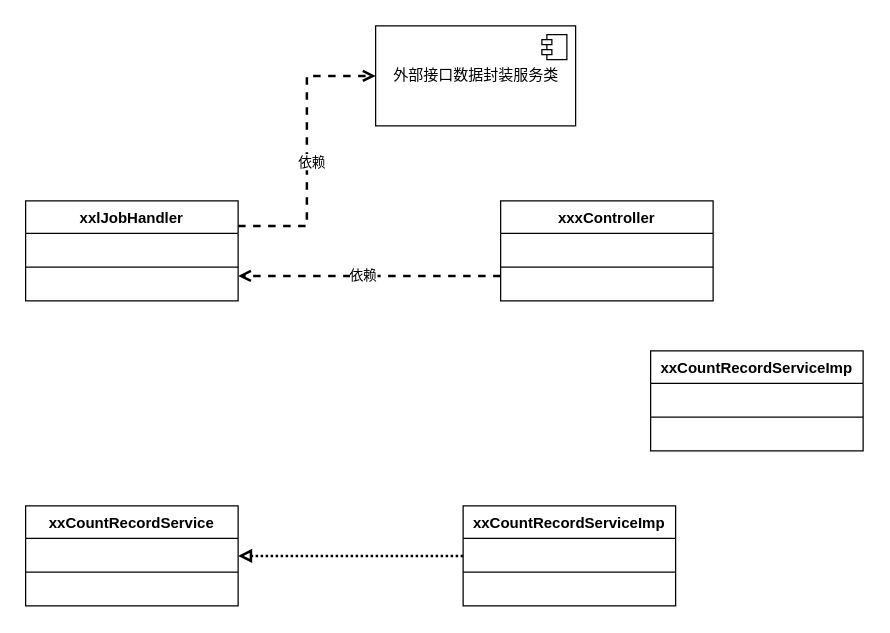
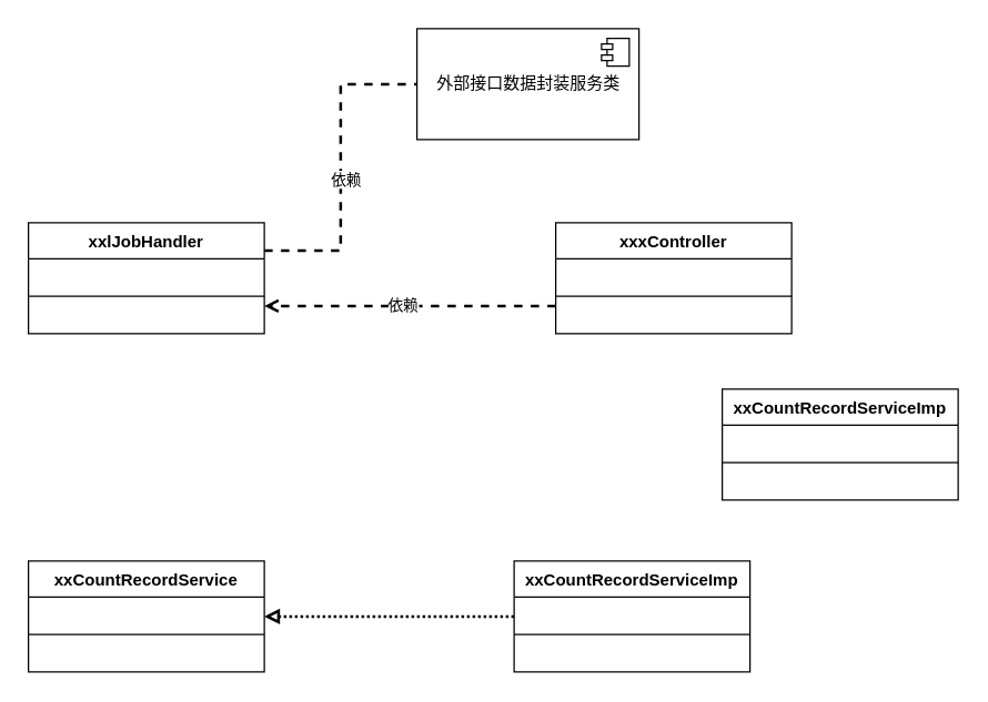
  <mxCell id="0" />
  <mxCell id="1" parent="0" />
- <mxCell id="2" style="edgeStyle=orthogonalEdgeStyle;rounded=0;orthogonalLoop=1;jettySize=auto;html=1;exitX=1;exitY=0.25;exitDx=0;exitDy=0;entryX=0;entryY=0.5;entryDx=0;entryDy=0;dashed=1;endArrow=open;endFill=0;strokeWidth=2;" edge="1" parent="1" source="4" target="17"><mxGeometry relative="1" as="geometry" /></mxCell>
+ <mxCell id="2" style="edgeStyle=orthogonalEdgeStyle;rounded=0;orthogonalLoop=1;jettySize=auto;html=1;exitX=1;exitY=0.25;exitDx=0;exitDy=0;entryX=0;entryY=0.5;entryDx=0;entryDy=0;dashed=1;endArrow=none;endFill=0;strokeWidth=2;" edge="1" parent="1" source="4" target="17"><mxGeometry relative="1" as="geometry" /></mxCell>
  <mxCell id="3" value="依赖" style="edgeLabel;html=1;align=center;verticalAlign=middle;resizable=0;points=[];" vertex="1" connectable="0" parent="2"><mxGeometry x="-0.07" y="-3" relative="1" as="geometry"><mxPoint as="offset" /></mxGeometry></mxCell>
  <mxCell id="4" value="xxlJobHandler" style="swimlane;fontStyle=1;align=center;verticalAlign=top;childLayout=stackLayout;horizontal=1;startSize=26;horizontalStack=0;resizeParent=1;resizeParentMax=0;resizeLast=0;collapsible=1;marginBottom=0;" vertex="1" parent="1"><mxGeometry x="20" y="160" width="170" height="80" as="geometry"><mxRectangle x="120" y="270" width="120" height="26" as="alternateBounds" /></mxGeometry></mxCell>
  <mxCell id="5" value="" style="line;strokeWidth=1;fillColor=none;align=left;verticalAlign=middle;spacingTop=-1;spacingLeft=3;spacingRight=3;rotatable=0;labelPosition=right;points=[];portConstraint=eastwest;" vertex="1" parent="4"><mxGeometry y="26" width="170" height="54" as="geometry" /></mxCell>
  <mxCell id="6" style="edgeStyle=orthogonalEdgeStyle;rounded=0;orthogonalLoop=1;jettySize=auto;html=1;dashed=1;endArrow=open;endFill=0;entryX=1;entryY=0.75;entryDx=0;entryDy=0;strokeColor=default;strokeWidth=2;" edge="1" parent="1" source="12" target="4"><mxGeometry relative="1" as="geometry"><mxPoint x="380" y="230" as="sourcePoint" /><mxPoint x="200" y="230" as="targetPoint" /><Array as="points"><mxPoint x="420" y="220" /><mxPoint x="420" y="220" /></Array></mxGeometry></mxCell>
  <mxCell id="7" value="依赖" style="edgeLabel;html=1;align=center;verticalAlign=middle;resizable=0;points=[];" vertex="1" connectable="0" parent="6"><mxGeometry x="0.057" y="-1" relative="1" as="geometry"><mxPoint as="offset" /></mxGeometry></mxCell>
  <mxCell id="8" style="edgeStyle=orthogonalEdgeStyle;rounded=0;orthogonalLoop=1;jettySize=auto;html=1;exitX=0;exitY=0.5;exitDx=0;exitDy=0;entryX=1;entryY=0.5;entryDx=0;entryDy=0;dashed=1;endArrow=block;endFill=0;strokeColor=default;strokeWidth=2;dashPattern=1 1;" edge="1" parent="1" source="9" target="13"><mxGeometry relative="1" as="geometry" /></mxCell>
  <mxCell id="9" value="xxCountRecordServiceImp&#10;" style="swimlane;fontStyle=1;align=center;verticalAlign=top;childLayout=stackLayout;horizontal=1;startSize=26;horizontalStack=0;resizeParent=1;resizeParentMax=0;resizeLast=0;collapsible=1;marginBottom=0;" vertex="1" parent="1"><mxGeometry x="370" y="404" width="170" height="80" as="geometry"><mxRectangle x="120" y="270" width="120" height="26" as="alternateBounds" /></mxGeometry></mxCell>
  <mxCell id="10" value="" style="line;strokeWidth=1;fillColor=none;align=left;verticalAlign=middle;spacingTop=-1;spacingLeft=3;spacingRight=3;rotatable=0;labelPosition=right;points=[];portConstraint=eastwest;" vertex="1" parent="9"><mxGeometry y="26" width="170" height="54" as="geometry" /></mxCell>
  <mxCell id="11" value="xxxController&#10;" style="swimlane;fontStyle=1;align=center;verticalAlign=top;childLayout=stackLayout;horizontal=1;startSize=26;horizontalStack=0;resizeParent=1;resizeParentMax=0;resizeLast=0;collapsible=1;marginBottom=0;" vertex="1" parent="1"><mxGeometry x="400" y="160" width="170" height="80" as="geometry"><mxRectangle x="120" y="270" width="120" height="26" as="alternateBounds" /></mxGeometry></mxCell>
  <mxCell id="12" value="" style="line;strokeWidth=1;fillColor=none;align=left;verticalAlign=middle;spacingTop=-1;spacingLeft=3;spacingRight=3;rotatable=0;labelPosition=right;points=[];portConstraint=eastwest;" vertex="1" parent="11"><mxGeometry y="26" width="170" height="54" as="geometry" /></mxCell>
  <mxCell id="13" value="xxCountRecordService&#10;" style="swimlane;fontStyle=1;align=center;verticalAlign=top;childLayout=stackLayout;horizontal=1;startSize=26;horizontalStack=0;resizeParent=1;resizeParentMax=0;resizeLast=0;collapsible=1;marginBottom=0;" vertex="1" parent="1"><mxGeometry x="20" y="404" width="170" height="80" as="geometry"><mxRectangle x="120" y="270" width="120" height="26" as="alternateBounds" /></mxGeometry></mxCell>
  <mxCell id="14" value="" style="line;strokeWidth=1;fillColor=none;align=left;verticalAlign=middle;spacingTop=-1;spacingLeft=3;spacingRight=3;rotatable=0;labelPosition=right;points=[];portConstraint=eastwest;" vertex="1" parent="13"><mxGeometry y="26" width="170" height="54" as="geometry" /></mxCell>
  <mxCell id="15" value="xxCountRecordServiceImp&#10;" style="swimlane;fontStyle=1;align=center;verticalAlign=top;childLayout=stackLayout;horizontal=1;startSize=26;horizontalStack=0;resizeParent=1;resizeParentMax=0;resizeLast=0;collapsible=1;marginBottom=0;" vertex="1" parent="1"><mxGeometry x="520" y="280" width="170" height="80" as="geometry"><mxRectangle x="120" y="270" width="120" height="26" as="alternateBounds" /></mxGeometry></mxCell>
  <mxCell id="16" value="" style="line;strokeWidth=1;fillColor=none;align=left;verticalAlign=middle;spacingTop=-1;spacingLeft=3;spacingRight=3;rotatable=0;labelPosition=right;points=[];portConstraint=eastwest;" vertex="1" parent="15"><mxGeometry y="26" width="170" height="54" as="geometry" /></mxCell>
  <mxCell id="17" value="外部接口数据封装服务类" style="html=1;dropTarget=0;" vertex="1" parent="1"><mxGeometry x="300" y="20" width="160" height="80" as="geometry" /></mxCell>
  <mxCell id="18" value="" style="shape=module;jettyWidth=8;jettyHeight=4;" vertex="1" parent="17"><mxGeometry x="1" width="20" height="20" relative="1" as="geometry"><mxPoint x="-27" y="7" as="offset" /></mxGeometry></mxCell>
